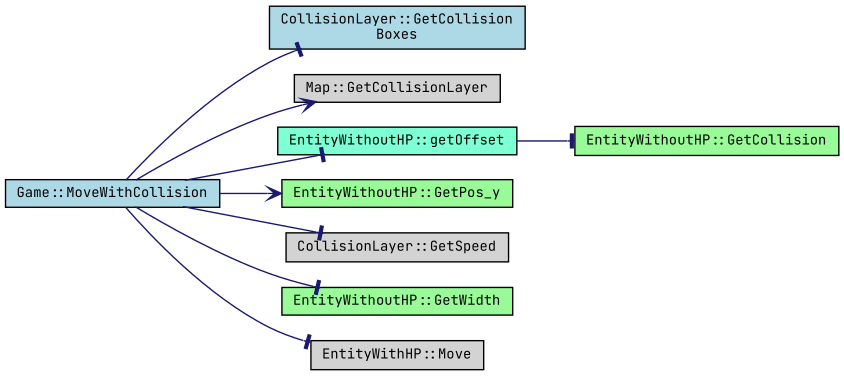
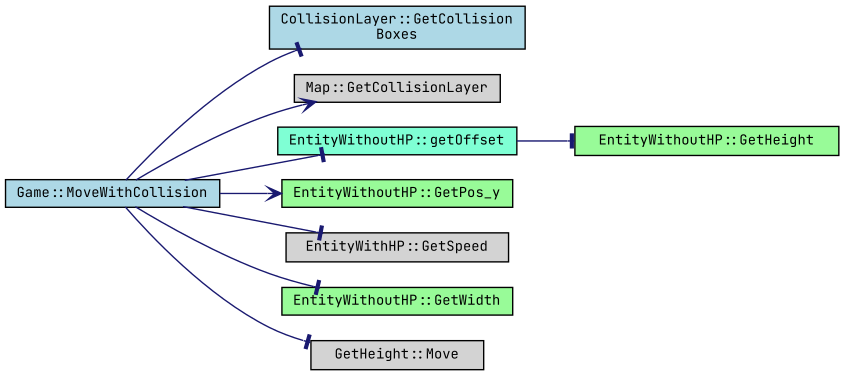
  digraph {
    fontname="JetBrains Mono"
    rankdir=LR
    node [color=black fillcolor=lightgrey fontname="JetBrains Mono" fontsize=10 shape=record style=filled]
    edge [arrowhead=tee color=midnightblue fontname="JetBrains Mono" fontsize=10 labelfontname=Helvetica labelfontsize=10 style=solid]
    n1 [fillcolor=lightblue fontcolor=black height=0.2 label="Game::MoveWithCollision" width=0.4]
    n2 [fillcolor=lightblue height=0.2 label="CollisionLayer::GetCollision\lBoxes" width=0.4]
    n3 [height=0.2 label="Map::GetCollisionLayer" width=0.4]
    n4 [fillcolor=aquamarine height=0.2 label="EntityWithoutHP::getOffset" width=0.4]
    n5 [fillcolor=palegreen height=0.2 label="EntityWithoutHP::GetPos_y" width=0.4]
-   n6 [height=0.2 label="CollisionLayer::GetSpeed" width=0.4]
+   n6 [height=0.2 label="EntityWithHP::GetSpeed" width=0.4]
    n7 [fillcolor=palegreen height=0.2 label="EntityWithoutHP::GetWidth" width=0.4]
-   n8 [height=0.2 label="EntityWithHP::Move" width=0.4]
-   n9 [fillcolor=palegreen height=0.2 label="EntityWithoutHP::GetCollision" width=0.4]
+   n8 [height=0.2 label="GetHeight::Move" width=0.4]
+   n9 [fillcolor=palegreen height=0.2 label="EntityWithoutHP::GetHeight" width=0.4]
    n1 -> n2
    n1 -> n3 [arrowhead=vee]
    n1 -> n4
    n1 -> n5 [arrowhead=vee]
    n1 -> n6
    n1 -> n7
    n1 -> n8
    n4 -> n9
  }
